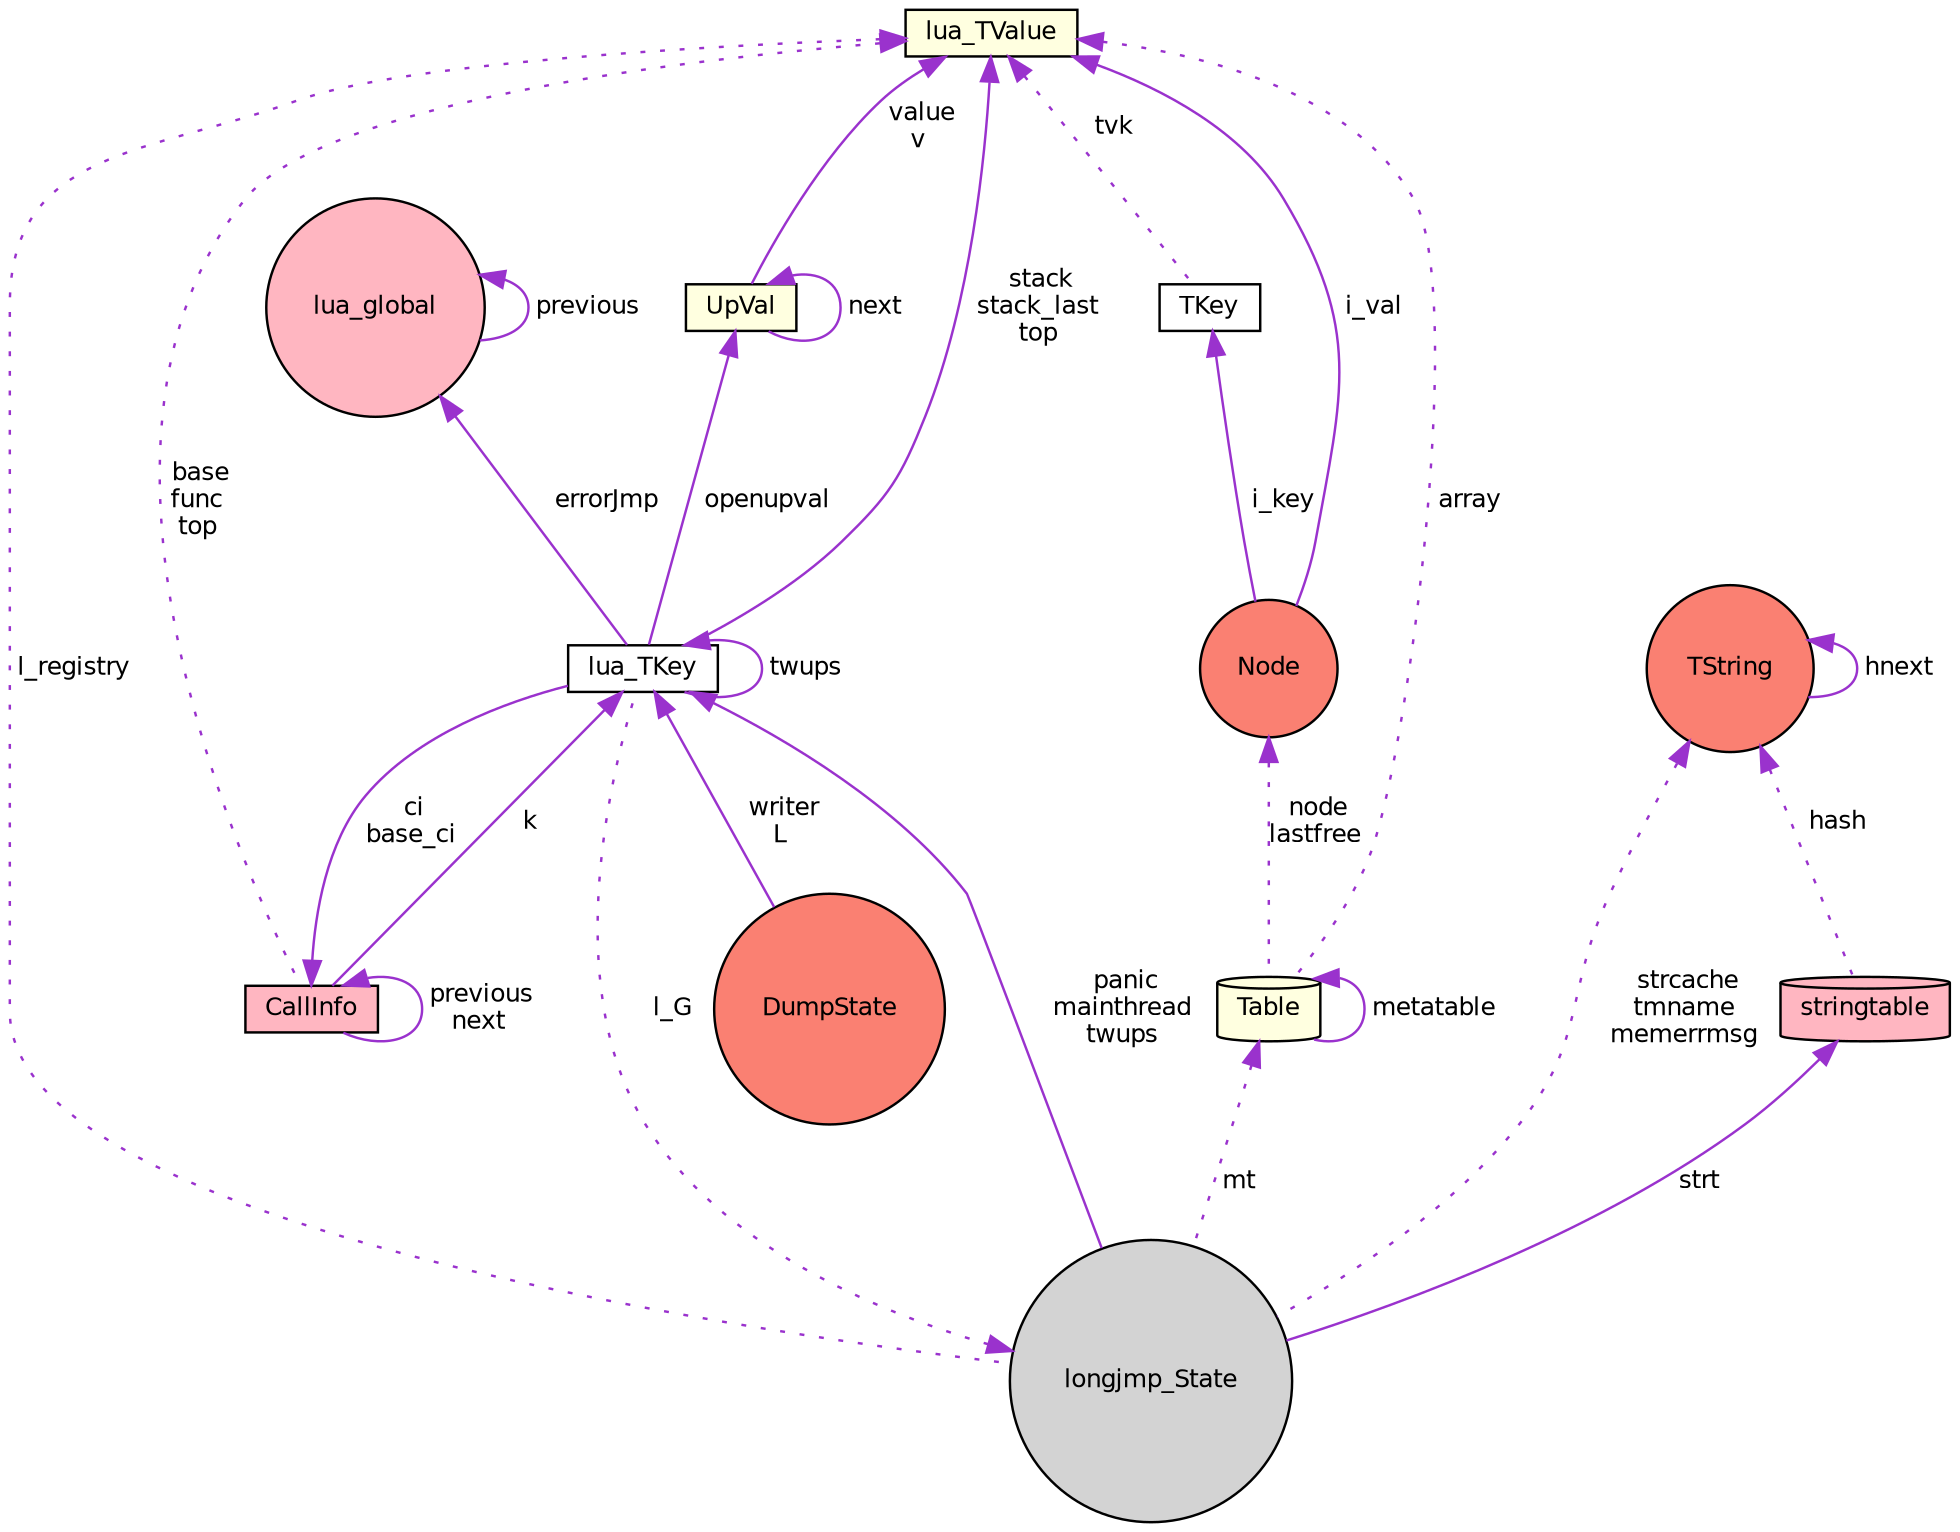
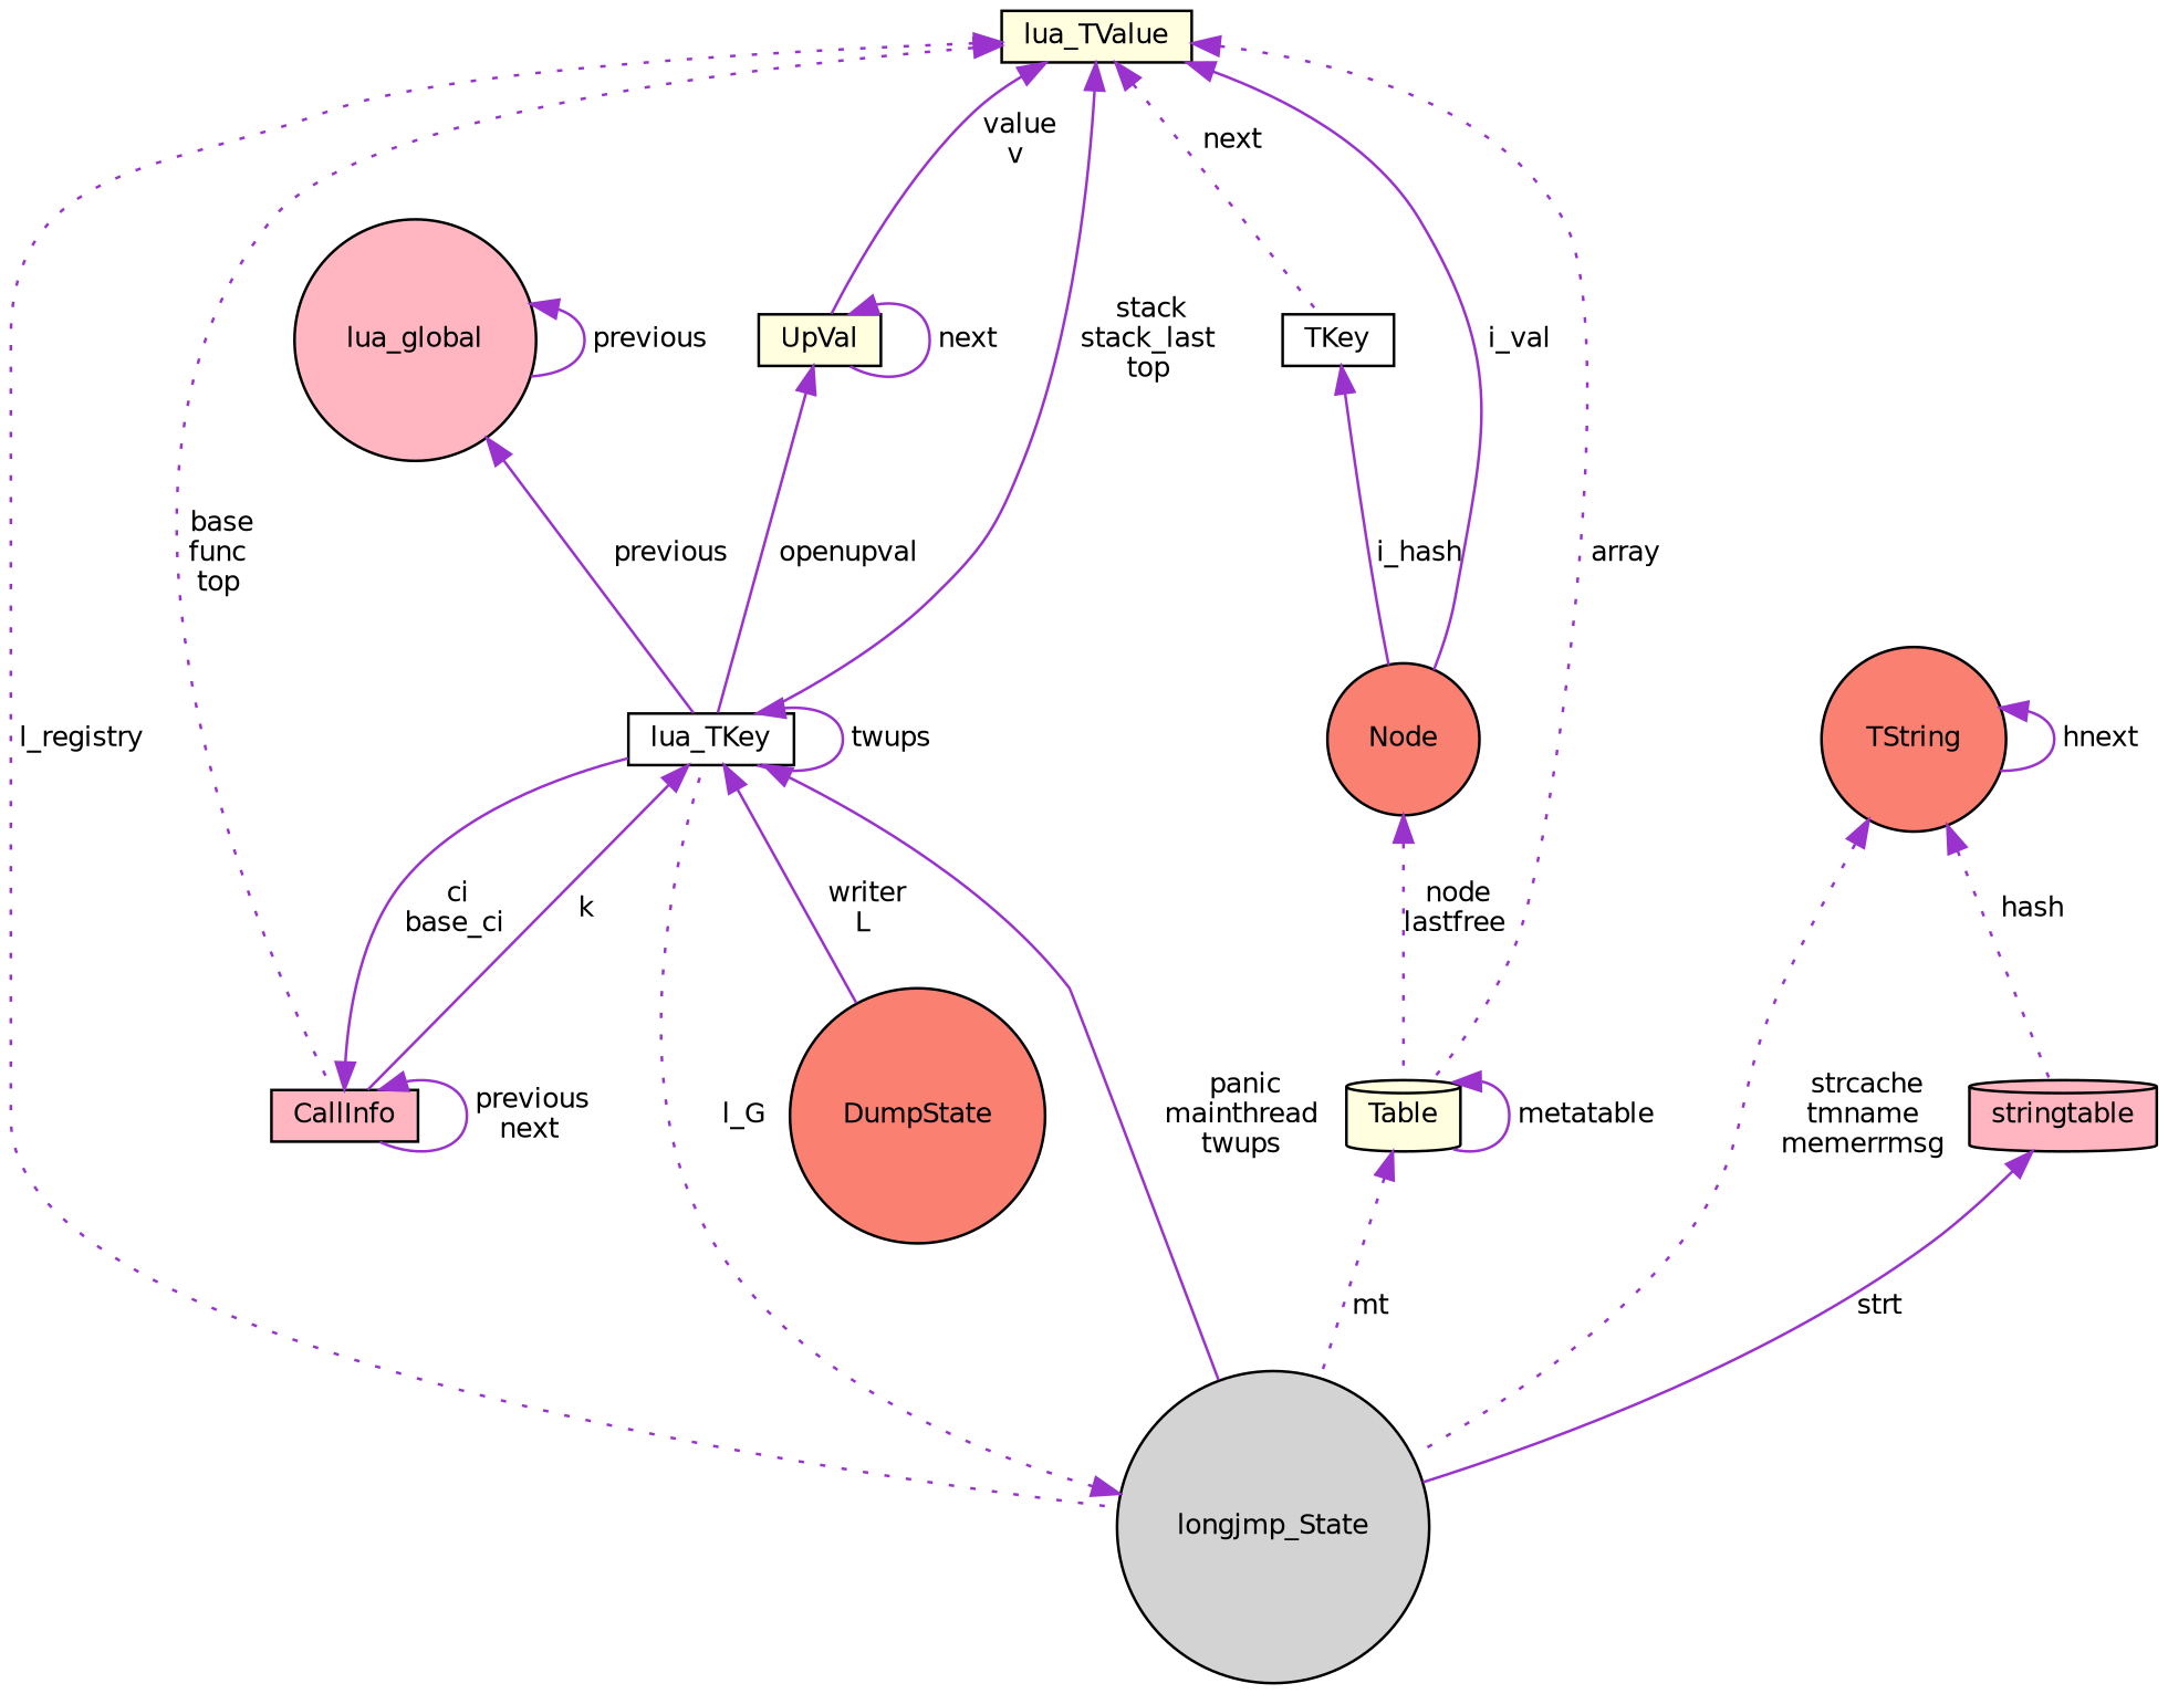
  digraph {
    node [color=black fillcolor=salmon fontname=Helvetica fontsize=10 shape=circle style=filled]
    edge [color=darkorchid3 dir=back fontname=Helvetica fontsize=10 labelfontname=Helvetica labelfontsize=10 style=solid]
    n1 [fontcolor=black height=0.2 label=DumpState width=0.4]
    n2 [fillcolor=white height=0.2 label=lua_TKey shape=box width=0.4]
    n3 [fillcolor=lightgrey height=0.2 label=longjmp_State width=0.4]
    n4 [fillcolor=lightpink height=0.2 label=CallInfo shape=box width=0.4]
    n5 [fillcolor=lightyellow height=0.2 label=UpVal shape=box width=0.4]
    n6 [fillcolor=lightyellow height=0.2 label=lua_TValue shape=box width=0.4]
    n7 [fillcolor=lightyellow height=0.2 label=Table shape=cylinder width=0.4]
    n8 [height=0.2 label="Node" width=0.4]
    n9 [fillcolor=white height=0.2 label=TKey shape=box width=0.4]
    n10 [fillcolor=lightpink height=0.2 label=lua_global width=0.4]
    n11 [fillcolor=lightpink height=0.2 label=stringtable shape=cylinder width=0.4]
    n12 [height=0.2 label=TString width=0.4]
    n2 -> n1 [label=" writer\nL"]
    n2 -> n2 [label=" twups"]
    n2 -> n3 [label=" panic\nmainthread\ntwups"]
    n2 -> n4 [label=" k"]
    n3 -> n2 [label=" l_G" style=dotted]
    n4 -> n2 [label=" ci\nbase_ci"]
    n4 -> n4 [label=" previous\nnext"]
    n5 -> n2 [label=" openupval"]
    n5 -> n5 [label=" next"]
    n6 -> n2 [label=" stack\nstack_last\ntop"]
    n6 -> n3 [label=" l_registry" style=dotted]
    n6 -> n4 [label=" base\nfunc\ntop" style=dotted]
    n6 -> n5 [label=" value\nv"]
    n6 -> n7 [label=" array" style=dotted]
    n6 -> n8 [label=" i_val"]
-   n6 -> n9 [label=" tvk" style=dotted]
+   n6 -> n9 [label=" next" style=dotted]
    n7 -> n3 [label=" mt" style=dotted]
    n7 -> n7 [label=" metatable"]
    n8 -> n7 [label=" node\nlastfree" style=dotted]
-   n9 -> n8 [label=" i_key"]
-   n10 -> n2 [label=" errorJmp"]
+   n9 -> n8 [label=" i_hash"]
+   n10 -> n2 [label=" previous"]
    n10 -> n10 [label=" previous"]
    n11 -> n3 [label=" strt"]
    n12 -> n3 [label=" strcache\ntmname\nmemerrmsg" style=dotted]
    n12 -> n11 [label=" hash" style=dotted]
    n12 -> n12 [label=" hnext"]
  }
